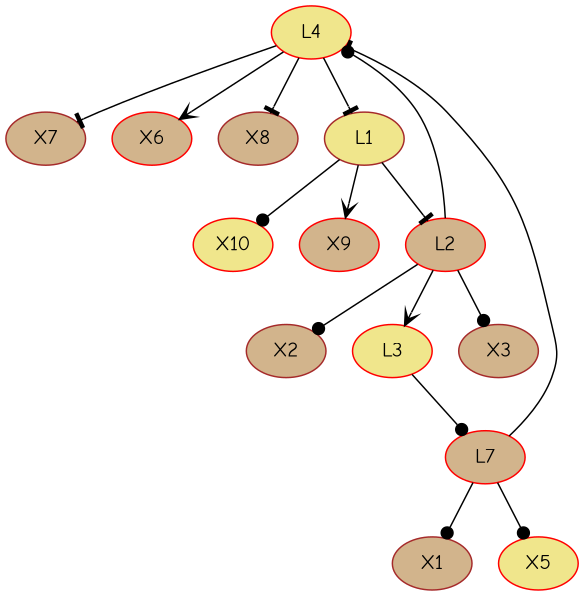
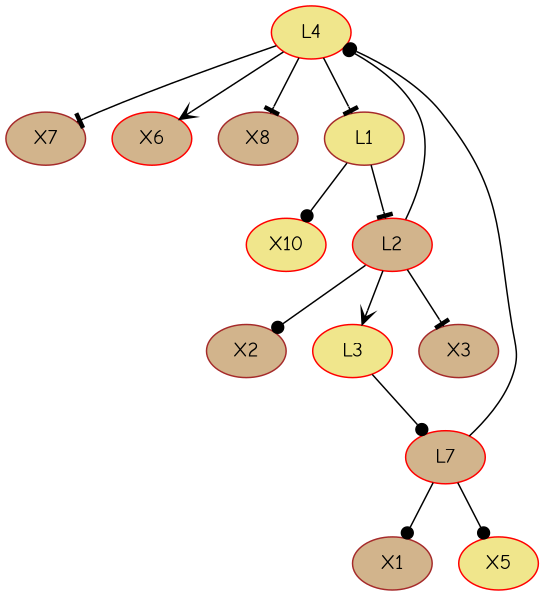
  digraph {
    fontname="Comic Neue"
    node [color=red fillcolor=tan fontname="Comic Neue" style=filled]
    edge [arrowhead=tee color=black fontname="Comic Neue"]
    L4 [fillcolor=khaki]
    X7 [color=brown]
    X6
    X8 [color=brown]
    X1 [color=brown]
    L1 [color=brown fillcolor=khaki]
    X10 [fillcolor=khaki]
-   X9
    L2
    n10 [label=L7]
    X5 [fillcolor=khaki]
    X2 [color=brown]
    L3 [fillcolor=khaki]
    X3 [color=brown]
    subgraph sub_1 {
    }
    subgraph sub_2 {
      L4
      X7
      X6
      X8
      X1
      L1
      X10
-     X9
      L2
      n10
      X5
      X2
      L3
      X3
    }
    L4 -> X7
    L4 -> X6 [arrowhead=vee]
    L4 -> X8
    L4 -> L1
    L1 -> X10 [arrowhead=dot]
-   L1 -> X9 [arrowhead=vee]
    L1 -> L2
    L2 -> L4 [arrowhead=dot]
    L2 -> X2 [arrowhead=dot]
    L2 -> L3 [arrowhead=vee]
-   L2 -> X3 [arrowhead=dot]
-   n10 -> L4
+   L2 -> X3
+   n10 -> L4 [arrowhead=dot]
    n10 -> X1 [arrowhead=dot]
    n10 -> X5 [arrowhead=dot]
    L3 -> n10 [arrowhead=dot]
  }
